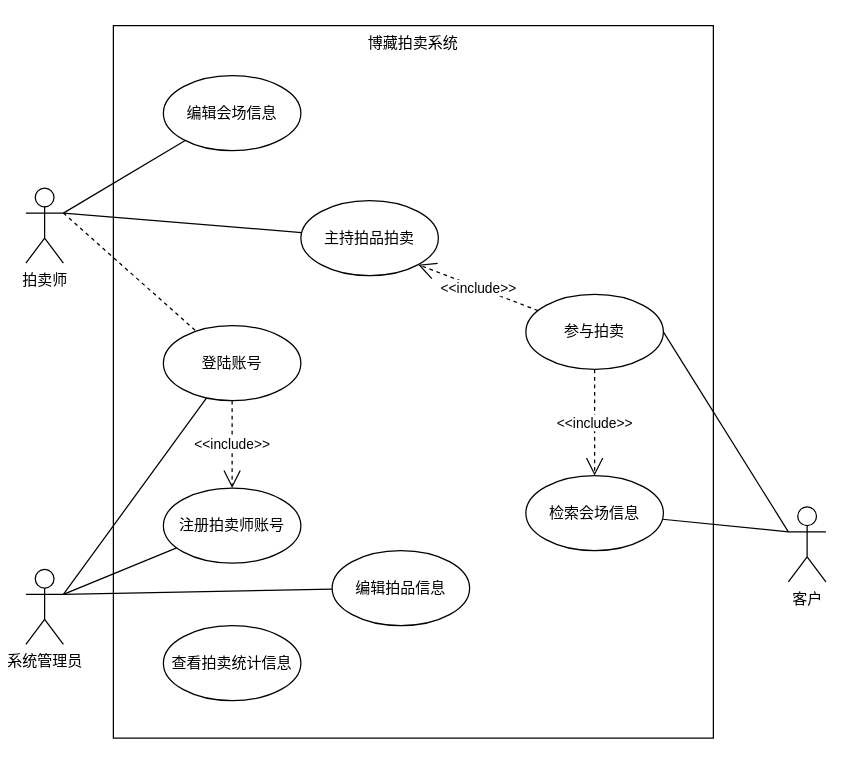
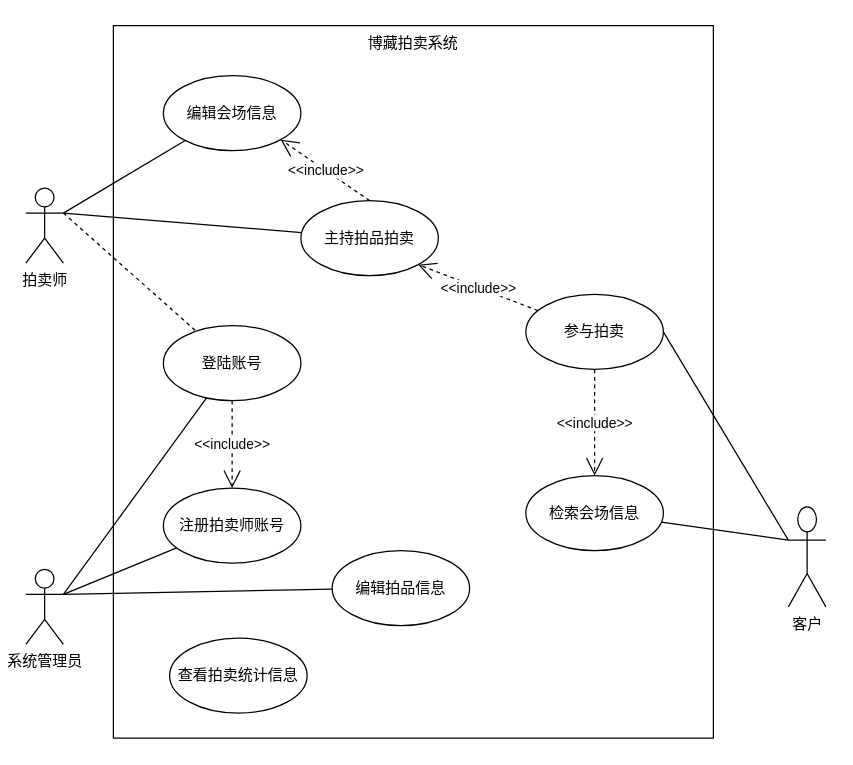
  <mxCell id="0" />
  <mxCell id="1" parent="0" />
  <mxCell id="2" value="博藏拍卖系统" style="rounded=0;whiteSpace=wrap;html=1;verticalAlign=top;" parent="1" vertex="1"><mxGeometry x="90" y="20" width="480" height="570" as="geometry" /></mxCell>
  <mxCell id="3" style="edgeStyle=none;rounded=0;orthogonalLoop=1;jettySize=auto;html=1;exitX=1;exitY=0.333;exitDx=0;exitDy=0;exitPerimeter=0;endArrow=none;endFill=0;dashed=1;" parent="1" source="6" target="13" edge="1"><mxGeometry relative="1" as="geometry" /></mxCell>
  <mxCell id="4" style="edgeStyle=none;rounded=0;orthogonalLoop=1;jettySize=auto;html=1;exitX=1;exitY=0.333;exitDx=0;exitDy=0;exitPerimeter=0;endArrow=none;endFill=0;" parent="1" source="6" target="20" edge="1"><mxGeometry relative="1" as="geometry" /></mxCell>
  <mxCell id="5" style="edgeStyle=none;rounded=0;orthogonalLoop=1;jettySize=auto;html=1;exitX=1;exitY=0.333;exitDx=0;exitDy=0;exitPerimeter=0;endArrow=none;endFill=0;" parent="1" source="6" target="21" edge="1"><mxGeometry relative="1" as="geometry" /></mxCell>
  <mxCell id="6" value="拍卖师" style="shape=umlActor;verticalLabelPosition=bottom;verticalAlign=top;html=1;outlineConnect=0;" parent="1" vertex="1"><mxGeometry x="20" y="150" width="30" height="60" as="geometry" /></mxCell>
  <mxCell id="7" style="edgeStyle=none;rounded=0;orthogonalLoop=1;jettySize=auto;html=1;exitX=1;exitY=0.333;exitDx=0;exitDy=0;exitPerimeter=0;endArrow=none;endFill=0;" parent="1" source="10" target="14" edge="1"><mxGeometry relative="1" as="geometry" /></mxCell>
  <mxCell id="8" style="edgeStyle=none;rounded=0;orthogonalLoop=1;jettySize=auto;html=1;exitX=1;exitY=0.333;exitDx=0;exitDy=0;exitPerimeter=0;endArrow=none;endFill=0;" parent="1" source="10" target="13" edge="1"><mxGeometry relative="1" as="geometry" /></mxCell>
  <mxCell id="9" style="edgeStyle=none;rounded=0;orthogonalLoop=1;jettySize=auto;html=1;exitX=1;exitY=0.333;exitDx=0;exitDy=0;exitPerimeter=0;endArrow=none;endFill=0;" parent="1" source="10" target="17" edge="1"><mxGeometry relative="1" as="geometry" /></mxCell>
  <mxCell id="10" value="系统管理员" style="shape=umlActor;verticalLabelPosition=bottom;verticalAlign=top;html=1;outlineConnect=0;" parent="1" vertex="1"><mxGeometry x="20" y="455" width="30" height="60" as="geometry" /></mxCell>
  <mxCell id="11" style="rounded=0;orthogonalLoop=1;jettySize=auto;html=1;exitX=0;exitY=0.333;exitDx=0;exitDy=0;exitPerimeter=0;endArrow=none;endFill=0;" parent="1" source="12" target="22" edge="1"><mxGeometry relative="1" as="geometry" /></mxCell>
- <mxCell id="12" value="客户" style="shape=umlActor;verticalLabelPosition=bottom;verticalAlign=top;html=1;outlineConnect=0;" parent="1" vertex="1"><mxGeometry x="630" y="405" width="30" height="60" as="geometry" /></mxCell>
+ <mxCell id="12" value="客户" style="shape=umlActor;verticalLabelPosition=bottom;verticalAlign=top;html=1;outlineConnect=0;" parent="1" vertex="1"><mxGeometry x="630" y="405" width="30" height="80" as="geometry" /></mxCell>
  <mxCell id="13" value="登陆账号" style="ellipse;whiteSpace=wrap;html=1;" parent="1" vertex="1"><mxGeometry x="130" y="260" width="110" height="60" as="geometry" /></mxCell>
  <mxCell id="14" value="注册拍卖师账号" style="ellipse;whiteSpace=wrap;html=1;" parent="1" vertex="1"><mxGeometry x="130" y="390" width="110" height="60" as="geometry" /></mxCell>
  <mxCell id="15" value="&amp;lt;&amp;lt;include&amp;gt;&amp;gt;" style="endArrow=open;endSize=12;dashed=1;html=1;rounded=0;" parent="1" source="13" target="14" edge="1"><mxGeometry width="160" relative="1" as="geometry"><mxPoint x="310" y="270" as="sourcePoint" /><mxPoint x="470" y="270" as="targetPoint" /></mxGeometry></mxCell>
- <mxCell id="16" value="查看拍卖统计信息" style="ellipse;whiteSpace=wrap;html=1;" parent="1" vertex="1"><mxGeometry x="130" y="500" width="110" height="60" as="geometry" /></mxCell>
+ <mxCell id="16" value="查看拍卖统计信息" style="ellipse;whiteSpace=wrap;html=1;" parent="1" vertex="1"><mxGeometry x="135" y="510" width="110" height="60" as="geometry" /></mxCell>
  <mxCell id="17" value="编辑拍品信息" style="ellipse;whiteSpace=wrap;html=1;" parent="1" vertex="1"><mxGeometry x="265" y="440" width="110" height="60" as="geometry" /></mxCell>
  <mxCell id="18" style="edgeStyle=none;rounded=0;orthogonalLoop=1;jettySize=auto;html=1;exitX=1;exitY=0.5;exitDx=0;exitDy=0;entryX=0;entryY=0.333;entryDx=0;entryDy=0;entryPerimeter=0;endArrow=none;endFill=0;" parent="1" source="19" target="12" edge="1"><mxGeometry relative="1" as="geometry" /></mxCell>
  <mxCell id="19" value="参与拍卖" style="ellipse;whiteSpace=wrap;html=1;" parent="1" vertex="1"><mxGeometry x="420" y="235" width="110" height="60" as="geometry" /></mxCell>
  <mxCell id="20" value="主持拍品拍卖" style="ellipse;whiteSpace=wrap;html=1;" parent="1" vertex="1"><mxGeometry x="240" y="160" width="110" height="60" as="geometry" /></mxCell>
  <mxCell id="21" value="编辑会场信息" style="ellipse;whiteSpace=wrap;html=1;" parent="1" vertex="1"><mxGeometry x="130" y="60" width="110" height="60" as="geometry" /></mxCell>
  <mxCell id="22" value="检索会场信息" style="ellipse;whiteSpace=wrap;html=1;" parent="1" vertex="1"><mxGeometry x="420" y="380" width="110" height="60" as="geometry" /></mxCell>
  <mxCell id="23" value="&amp;lt;&amp;lt;include&amp;gt;&amp;gt;" style="endArrow=open;endSize=12;dashed=1;html=1;rounded=0;entryX=1;entryY=1;entryDx=0;entryDy=0;" parent="1" source="19" target="20" edge="1"><mxGeometry width="160" relative="1" as="geometry"><mxPoint x="400" y="190" as="sourcePoint" /><mxPoint x="560" y="190" as="targetPoint" /></mxGeometry></mxCell>
+ <mxCell id="24" value="&amp;lt;&amp;lt;include&amp;gt;&amp;gt;" style="endArrow=open;endSize=12;dashed=1;html=1;rounded=0;entryX=1;entryY=1;entryDx=0;entryDy=0;exitX=0.5;exitY=0;exitDx=0;exitDy=0;" parent="1" source="20" target="21" edge="1"><mxGeometry width="160" relative="1" as="geometry"><mxPoint x="160" y="160" as="sourcePoint" /><mxPoint x="320" y="160" as="targetPoint" /></mxGeometry></mxCell>
  <mxCell id="25" value="&amp;lt;&amp;lt;include&amp;gt;&amp;gt;" style="endArrow=open;endSize=12;dashed=1;html=1;rounded=0;" parent="1" source="19" target="22" edge="1"><mxGeometry width="160" relative="1" as="geometry"><mxPoint x="260" y="360" as="sourcePoint" /><mxPoint x="420" y="360" as="targetPoint" /></mxGeometry></mxCell>
